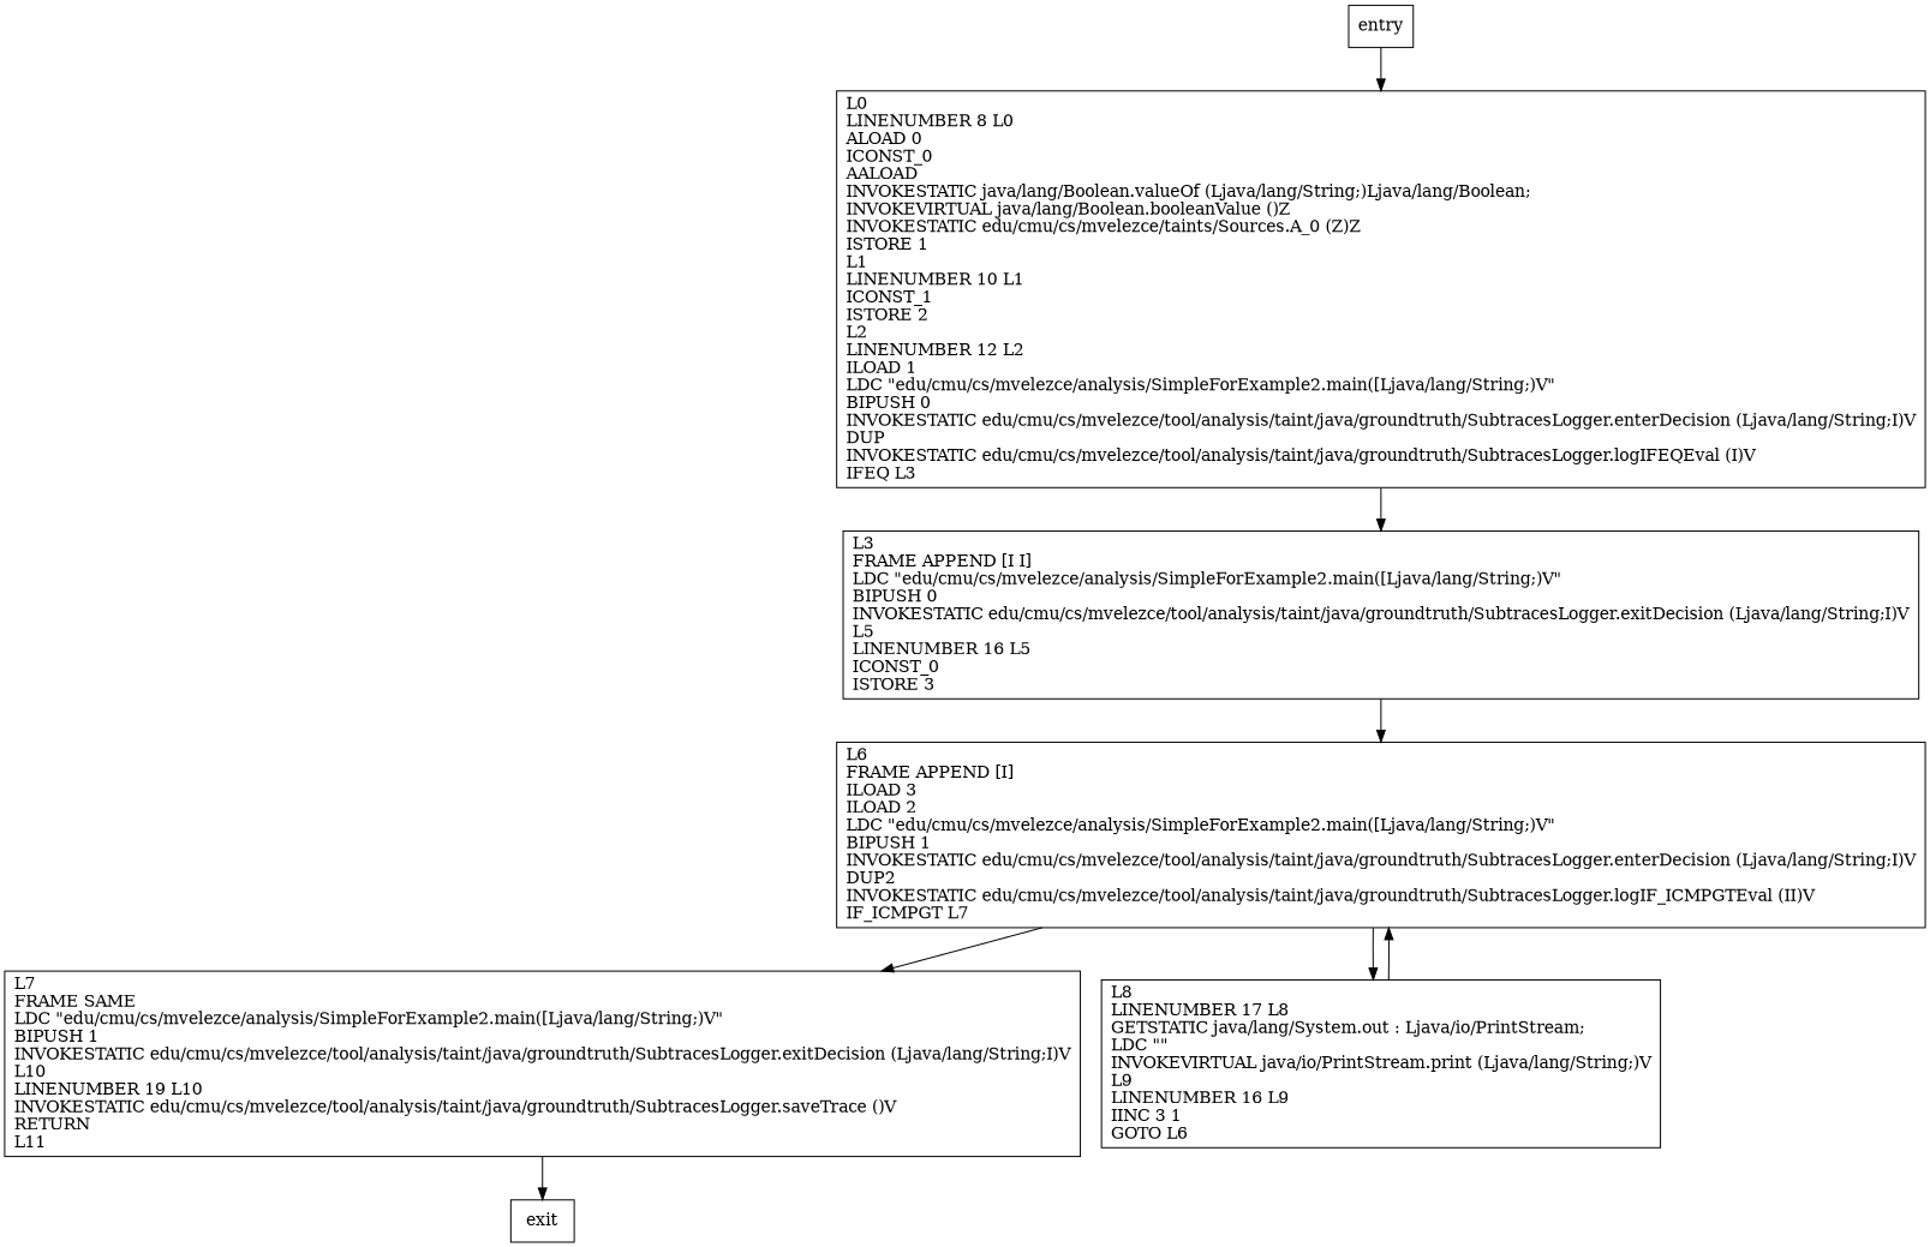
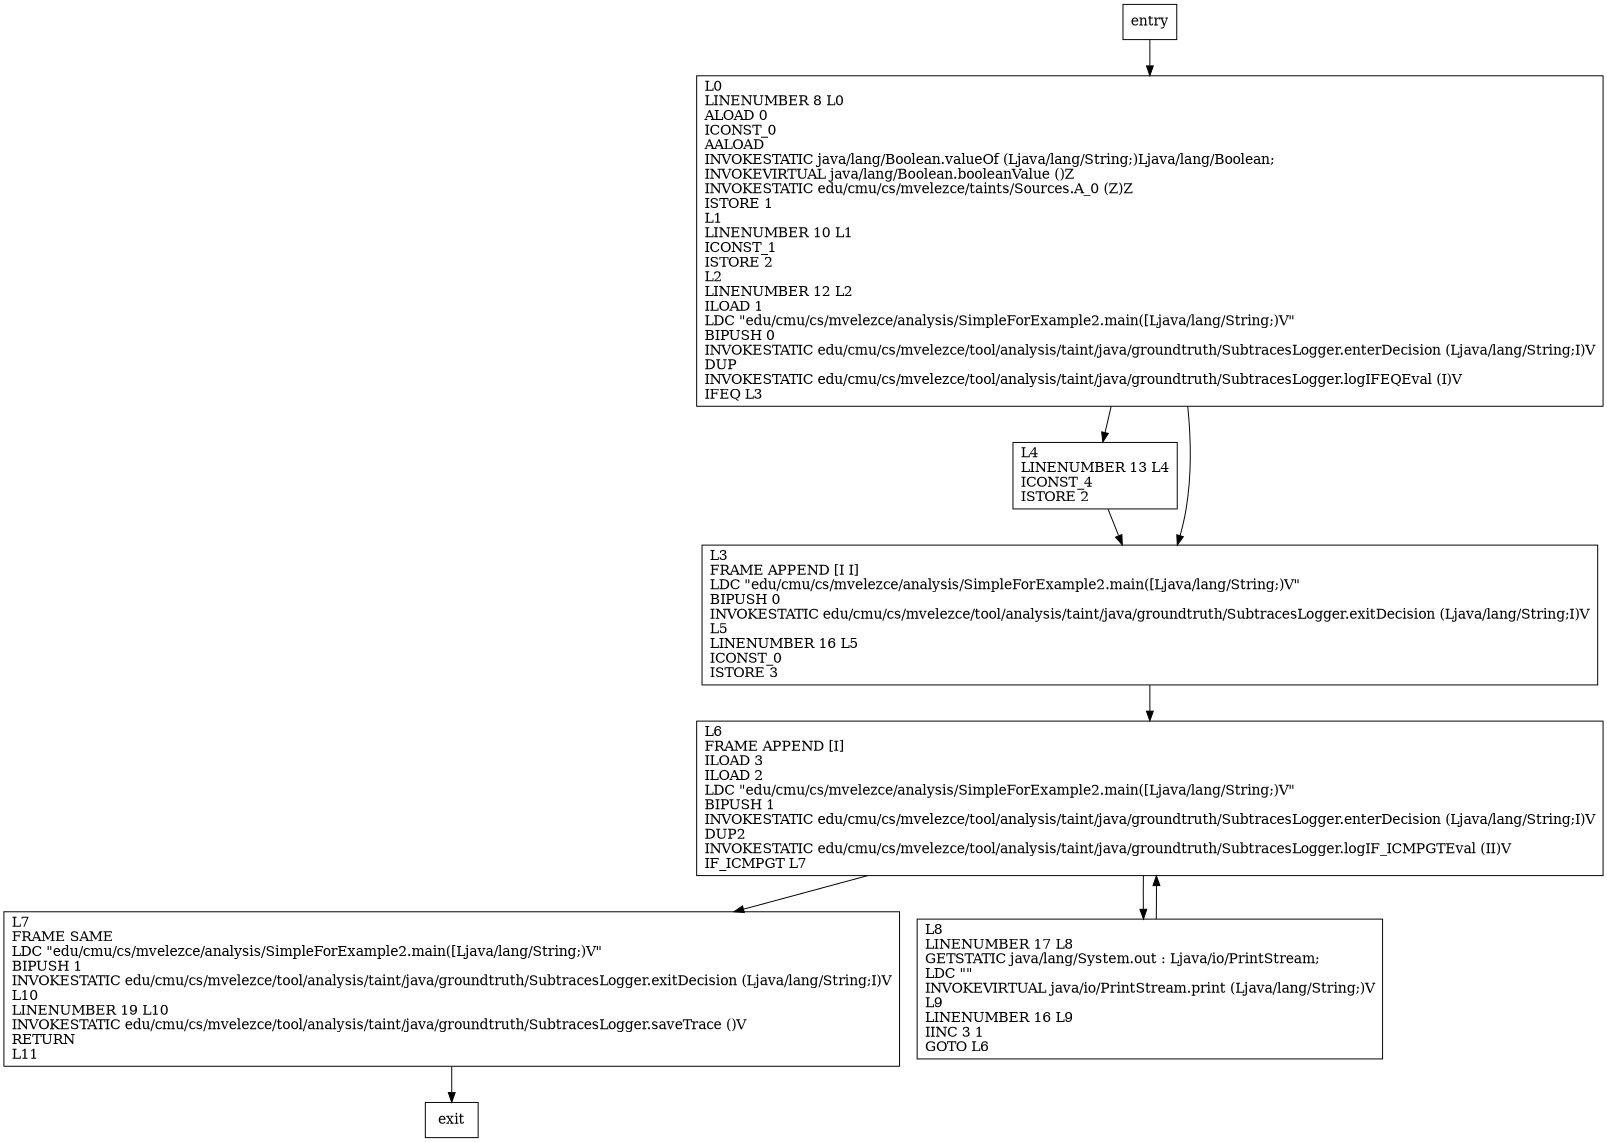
  digraph {
    node [shape=record]
    n1 [label="L0\lLINENUMBER 8 L0\lALOAD 0\lICONST_0\lAALOAD\lINVOKESTATIC java/lang/Boolean.valueOf (Ljava/lang/String;)Ljava/lang/Boolean;\lINVOKEVIRTUAL java/lang/Boolean.booleanValue ()Z\lINVOKESTATIC edu/cmu/cs/mvelezce/taints/Sources.A_0 (Z)Z\lISTORE 1\lL1\lLINENUMBER 10 L1\lICONST_1\lISTORE 2\lL2\lLINENUMBER 12 L2\lILOAD 1\lLDC \"edu/cmu/cs/mvelezce/analysis/SimpleForExample2.main([Ljava/lang/String;)V\"\lBIPUSH 0\lINVOKESTATIC edu/cmu/cs/mvelezce/tool/analysis/taint/java/groundtruth/SubtracesLogger.enterDecision (Ljava/lang/String;I)V\lDUP\lINVOKESTATIC edu/cmu/cs/mvelezce/tool/analysis/taint/java/groundtruth/SubtracesLogger.logIFEQEval (I)V\lIFEQ L3\l"]
+   n2 [label="L4\lLINENUMBER 13 L4\lICONST_4\lISTORE 2\l"]
    n3 [label="L3\lFRAME APPEND [I I]\lLDC \"edu/cmu/cs/mvelezce/analysis/SimpleForExample2.main([Ljava/lang/String;)V\"\lBIPUSH 0\lINVOKESTATIC edu/cmu/cs/mvelezce/tool/analysis/taint/java/groundtruth/SubtracesLogger.exitDecision (Ljava/lang/String;I)V\lL5\lLINENUMBER 16 L5\lICONST_0\lISTORE 3\l"]
    n4 [label="L6\lFRAME APPEND [I]\lILOAD 3\lILOAD 2\lLDC \"edu/cmu/cs/mvelezce/analysis/SimpleForExample2.main([Ljava/lang/String;)V\"\lBIPUSH 1\lINVOKESTATIC edu/cmu/cs/mvelezce/tool/analysis/taint/java/groundtruth/SubtracesLogger.enterDecision (Ljava/lang/String;I)V\lDUP2\lINVOKESTATIC edu/cmu/cs/mvelezce/tool/analysis/taint/java/groundtruth/SubtracesLogger.logIF_ICMPGTEval (II)V\lIF_ICMPGT L7\l"]
    n5 [label="L7\lFRAME SAME\lLDC \"edu/cmu/cs/mvelezce/analysis/SimpleForExample2.main([Ljava/lang/String;)V\"\lBIPUSH 1\lINVOKESTATIC edu/cmu/cs/mvelezce/tool/analysis/taint/java/groundtruth/SubtracesLogger.exitDecision (Ljava/lang/String;I)V\lL10\lLINENUMBER 19 L10\lINVOKESTATIC edu/cmu/cs/mvelezce/tool/analysis/taint/java/groundtruth/SubtracesLogger.saveTrace ()V\lRETURN\lL11\l"]
    n6 [label="L8\lLINENUMBER 17 L8\lGETSTATIC java/lang/System.out : Ljava/io/PrintStream;\lLDC \"\"\lINVOKEVIRTUAL java/io/PrintStream.print (Ljava/lang/String;)V\lL9\lLINENUMBER 16 L9\lIINC 3 1\lGOTO L6\l"]
    exit
    entry
+   n1 -> n2
    n1 -> n3
+   n2 -> n3
    n3 -> n4
    n4 -> n5
    n4 -> n6
    n5 -> exit
    n6 -> n4
    entry -> n1
  }
